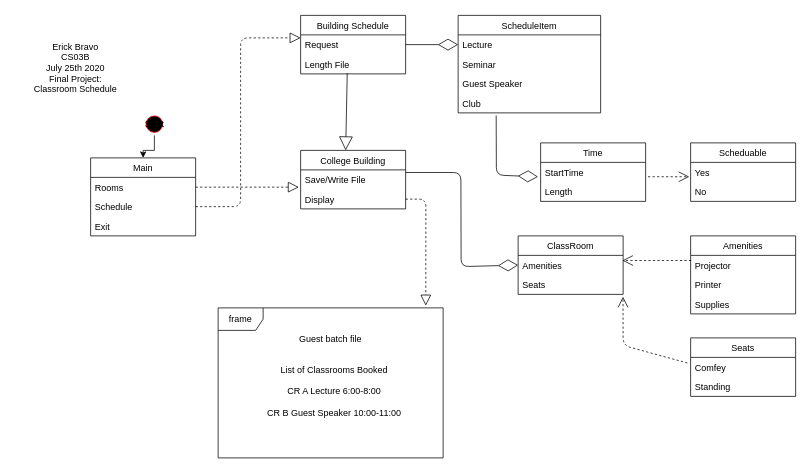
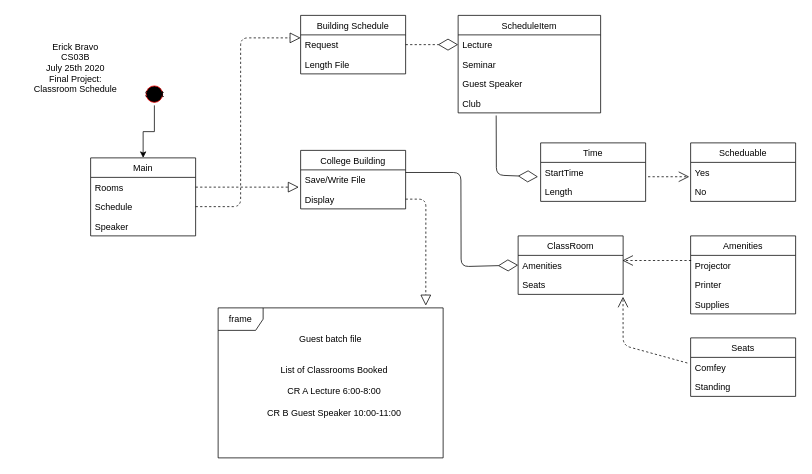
  <mxCell id="0" />
  <mxCell id="1" parent="0" />
  <mxCell id="2" value="Erick Bravo&lt;br&gt;CS03B&lt;br&gt;July 25th 2020&lt;br&gt;Final Project:&lt;br&gt;Classroom Schedule" style="text;html=1;strokeColor=none;fillColor=none;align=center;verticalAlign=middle;whiteSpace=wrap;rounded=0;" vertex="1" parent="1"><mxGeometry x="20" y="30" width="160" height="120" as="geometry" /></mxCell>
  <mxCell id="3" style="edgeStyle=orthogonalEdgeStyle;rounded=0;orthogonalLoop=1;jettySize=auto;html=1;entryX=0.5;entryY=0;entryDx=0;entryDy=0;" edge="1" parent="1" source="4" target="17"><mxGeometry relative="1" as="geometry" /></mxCell>
- <mxCell id="4" value="Start" style="ellipse;html=1;shape=startState;fillColor=#000000;strokeColor=#ff0000;" vertex="1" parent="1"><mxGeometry x="190" y="150" width="30" height="30" as="geometry" /></mxCell>
+ <mxCell id="4" value="Start" style="ellipse;html=1;shape=startState;fillColor=#000000;strokeColor=#ff0000;" vertex="1" parent="1"><mxGeometry x="190" y="110" width="30" height="30" as="geometry" /></mxCell>
  <mxCell id="5" value="" style="endArrow=block;dashed=1;endFill=0;endSize=12;html=1;exitX=1;exitY=0.5;exitDx=0;exitDy=0;entryX=0;entryY=0.154;entryDx=0;entryDy=0;entryPerimeter=0;" edge="1" parent="1" source="19" target="7"><mxGeometry width="160" relative="1" as="geometry"><mxPoint x="310" y="280" as="sourcePoint" /><mxPoint x="320" y="120" as="targetPoint" /><Array as="points"><mxPoint x="320" y="275" /><mxPoint x="320" y="50" /></Array></mxGeometry></mxCell>
  <mxCell id="6" value="Building Schedule" style="swimlane;fontStyle=0;childLayout=stackLayout;horizontal=1;startSize=26;fillColor=none;horizontalStack=0;resizeParent=1;resizeParentMax=0;resizeLast=0;collapsible=1;marginBottom=0;" vertex="1" parent="1"><mxGeometry x="400" y="20" width="140" height="78" as="geometry" /></mxCell>
  <mxCell id="7" value="Request" style="text;strokeColor=none;fillColor=none;align=left;verticalAlign=top;spacingLeft=4;spacingRight=4;overflow=hidden;rotatable=0;points=[[0,0.5],[1,0.5]];portConstraint=eastwest;" vertex="1" parent="6"><mxGeometry y="26" width="140" height="26" as="geometry" /></mxCell>
  <mxCell id="8" value="Length File" style="text;strokeColor=none;fillColor=none;align=left;verticalAlign=top;spacingLeft=4;spacingRight=4;overflow=hidden;rotatable=0;points=[[0,0.5],[1,0.5]];portConstraint=eastwest;" vertex="1" parent="6"><mxGeometry y="52" width="140" height="26" as="geometry" /></mxCell>
  <mxCell id="9" value="ScheduleItem" style="swimlane;fontStyle=0;childLayout=stackLayout;horizontal=1;startSize=26;fillColor=none;horizontalStack=0;resizeParent=1;resizeParentMax=0;resizeLast=0;collapsible=1;marginBottom=0;" vertex="1" parent="1"><mxGeometry x="610" y="20" width="190" height="130" as="geometry"><mxRectangle x="620" y="10" width="110" height="26" as="alternateBounds" /></mxGeometry></mxCell>
  <mxCell id="10" value="Lecture" style="text;strokeColor=none;fillColor=none;align=left;verticalAlign=top;spacingLeft=4;spacingRight=4;overflow=hidden;rotatable=0;points=[[0,0.5],[1,0.5]];portConstraint=eastwest;" vertex="1" parent="9"><mxGeometry y="26" width="190" height="26" as="geometry" /></mxCell>
  <mxCell id="11" value="Seminar" style="text;strokeColor=none;fillColor=none;align=left;verticalAlign=top;spacingLeft=4;spacingRight=4;overflow=hidden;rotatable=0;points=[[0,0.5],[1,0.5]];portConstraint=eastwest;" vertex="1" parent="9"><mxGeometry y="52" width="190" height="26" as="geometry" /></mxCell>
  <mxCell id="12" value="Guest Speaker" style="text;strokeColor=none;fillColor=none;align=left;verticalAlign=top;spacingLeft=4;spacingRight=4;overflow=hidden;rotatable=0;points=[[0,0.5],[1,0.5]];portConstraint=eastwest;" vertex="1" parent="9"><mxGeometry y="78" width="190" height="26" as="geometry" /></mxCell>
  <mxCell id="13" value="Club" style="text;strokeColor=none;fillColor=none;align=left;verticalAlign=top;spacingLeft=4;spacingRight=4;overflow=hidden;rotatable=0;points=[[0,0.5],[1,0.5]];portConstraint=eastwest;" vertex="1" parent="9"><mxGeometry y="104" width="190" height="26" as="geometry" /></mxCell>
- <mxCell id="14" value="" style="endArrow=diamondThin;endFill=0;endSize=24;html=1;exitX=1;exitY=0.5;exitDx=0;exitDy=0;entryX=0;entryY=0.5;entryDx=0;entryDy=0;" edge="1" parent="1" source="7" target="10"><mxGeometry width="160" relative="1" as="geometry"><mxPoint x="500" y="185" as="sourcePoint" /><mxPoint x="570" y="140" as="targetPoint" /></mxGeometry></mxCell>
+ <mxCell id="14" value="" style="endArrow=diamondThin;endFill=0;endSize=24;html=1;exitX=1;exitY=0.5;exitDx=0;exitDy=0;entryX=0;entryY=0.5;entryDx=0;entryDy=0;dashed=1;" edge="1" parent="1" source="7" target="10"><mxGeometry width="160" relative="1" as="geometry"><mxPoint x="500" y="185" as="sourcePoint" /><mxPoint x="570" y="140" as="targetPoint" /></mxGeometry></mxCell>
  <mxCell id="15" value="" style="endArrow=block;dashed=1;endFill=0;endSize=12;html=1;exitX=1;exitY=0.5;exitDx=0;exitDy=0;entryX=-0.017;entryY=0.885;entryDx=0;entryDy=0;entryPerimeter=0;" edge="1" parent="1" source="18" target="40"><mxGeometry width="160" relative="1" as="geometry"><mxPoint x="300" y="390" as="sourcePoint" /><mxPoint x="390" y="249" as="targetPoint" /></mxGeometry></mxCell>
  <mxCell id="16" value="frame" style="shape=umlFrame;whiteSpace=wrap;html=1;gradientColor=none;" vertex="1" parent="1"><mxGeometry x="290" y="410" width="300" height="200" as="geometry" /></mxCell>
  <mxCell id="17" value="Main" style="swimlane;fontStyle=0;childLayout=stackLayout;horizontal=1;startSize=26;fillColor=none;horizontalStack=0;resizeParent=1;resizeParentMax=0;resizeLast=0;collapsible=1;marginBottom=0;" vertex="1" parent="1"><mxGeometry x="120" y="210" width="140" height="104" as="geometry" /></mxCell>
  <mxCell id="18" value="Rooms" style="text;strokeColor=none;fillColor=none;align=left;verticalAlign=top;spacingLeft=4;spacingRight=4;overflow=hidden;rotatable=0;points=[[0,0.5],[1,0.5]];portConstraint=eastwest;" vertex="1" parent="17"><mxGeometry y="26" width="140" height="26" as="geometry" /></mxCell>
  <mxCell id="19" value="Schedule" style="text;strokeColor=none;fillColor=none;align=left;verticalAlign=top;spacingLeft=4;spacingRight=4;overflow=hidden;rotatable=0;points=[[0,0.5],[1,0.5]];portConstraint=eastwest;" vertex="1" parent="17"><mxGeometry y="52" width="140" height="26" as="geometry" /></mxCell>
- <mxCell id="20" value="Exit&#10;" style="text;strokeColor=none;fillColor=none;align=left;verticalAlign=top;spacingLeft=4;spacingRight=4;overflow=hidden;rotatable=0;points=[[0,0.5],[1,0.5]];portConstraint=eastwest;" vertex="1" parent="17"><mxGeometry y="78" width="140" height="26" as="geometry" /></mxCell>
+ <mxCell id="20" value="Speaker&#10;" style="text;strokeColor=none;fillColor=none;align=left;verticalAlign=top;spacingLeft=4;spacingRight=4;overflow=hidden;rotatable=0;points=[[0,0.5],[1,0.5]];portConstraint=eastwest;" vertex="1" parent="17"><mxGeometry y="78" width="140" height="26" as="geometry" /></mxCell>
  <mxCell id="21" value="Time" style="swimlane;fontStyle=0;childLayout=stackLayout;horizontal=1;startSize=26;fillColor=none;horizontalStack=0;resizeParent=1;resizeParentMax=0;resizeLast=0;collapsible=1;marginBottom=0;" vertex="1" parent="1"><mxGeometry x="720" y="190" width="140" height="78" as="geometry" /></mxCell>
  <mxCell id="22" value="StartTime" style="text;strokeColor=none;fillColor=none;align=left;verticalAlign=top;spacingLeft=4;spacingRight=4;overflow=hidden;rotatable=0;points=[[0,0.5],[1,0.5]];portConstraint=eastwest;" vertex="1" parent="21"><mxGeometry y="26" width="140" height="26" as="geometry" /></mxCell>
  <mxCell id="23" value="Length" style="text;strokeColor=none;fillColor=none;align=left;verticalAlign=top;spacingLeft=4;spacingRight=4;overflow=hidden;rotatable=0;points=[[0,0.5],[1,0.5]];portConstraint=eastwest;" vertex="1" parent="21"><mxGeometry y="52" width="140" height="26" as="geometry" /></mxCell>
  <mxCell id="24" value="Scheduable" style="swimlane;fontStyle=0;childLayout=stackLayout;horizontal=1;startSize=26;fillColor=none;horizontalStack=0;resizeParent=1;resizeParentMax=0;resizeLast=0;collapsible=1;marginBottom=0;" vertex="1" parent="1"><mxGeometry x="920" y="190" width="140" height="78" as="geometry" /></mxCell>
  <mxCell id="25" value="Yes" style="text;strokeColor=none;fillColor=none;align=left;verticalAlign=top;spacingLeft=4;spacingRight=4;overflow=hidden;rotatable=0;points=[[0,0.5],[1,0.5]];portConstraint=eastwest;" vertex="1" parent="24"><mxGeometry y="26" width="140" height="26" as="geometry" /></mxCell>
  <mxCell id="26" value="No" style="text;strokeColor=none;fillColor=none;align=left;verticalAlign=top;spacingLeft=4;spacingRight=4;overflow=hidden;rotatable=0;points=[[0,0.5],[1,0.5]];portConstraint=eastwest;" vertex="1" parent="24"><mxGeometry y="52" width="140" height="26" as="geometry" /></mxCell>
  <mxCell id="27" value="List of Classrooms Booked&lt;br&gt;&lt;br&gt;CR A Lecture 6:00-8:00&lt;br&gt;&lt;br&gt;CR B Guest Speaker 10:00-11:00" style="text;html=1;strokeColor=none;fillColor=none;align=center;verticalAlign=middle;whiteSpace=wrap;rounded=0;" vertex="1" parent="1"><mxGeometry x="340" y="462" width="210" height="118" as="geometry" /></mxCell>
  <mxCell id="28" value="Guest batch file" style="text;html=1;strokeColor=none;fillColor=none;align=center;verticalAlign=middle;whiteSpace=wrap;rounded=0;" vertex="1" parent="1"><mxGeometry x="380" y="442" width="120" height="20" as="geometry" /></mxCell>
  <mxCell id="29" value="ClassRoom" style="swimlane;fontStyle=0;childLayout=stackLayout;horizontal=1;startSize=26;fillColor=none;horizontalStack=0;resizeParent=1;resizeParentMax=0;resizeLast=0;collapsible=1;marginBottom=0;" vertex="1" parent="1"><mxGeometry x="690" y="314" width="140" height="78" as="geometry" /></mxCell>
  <mxCell id="30" value="Amenities" style="text;strokeColor=none;fillColor=none;align=left;verticalAlign=top;spacingLeft=4;spacingRight=4;overflow=hidden;rotatable=0;points=[[0,0.5],[1,0.5]];portConstraint=eastwest;" vertex="1" parent="29"><mxGeometry y="26" width="140" height="26" as="geometry" /></mxCell>
  <mxCell id="31" value="Seats" style="text;strokeColor=none;fillColor=none;align=left;verticalAlign=top;spacingLeft=4;spacingRight=4;overflow=hidden;rotatable=0;points=[[0,0.5],[1,0.5]];portConstraint=eastwest;" vertex="1" parent="29"><mxGeometry y="52" width="140" height="26" as="geometry" /></mxCell>
  <mxCell id="32" value="Amenities" style="swimlane;fontStyle=0;childLayout=stackLayout;horizontal=1;startSize=26;fillColor=none;horizontalStack=0;resizeParent=1;resizeParentMax=0;resizeLast=0;collapsible=1;marginBottom=0;" vertex="1" parent="1"><mxGeometry x="920" y="314" width="140" height="104" as="geometry" /></mxCell>
  <mxCell id="33" value="Projector" style="text;strokeColor=none;fillColor=none;align=left;verticalAlign=top;spacingLeft=4;spacingRight=4;overflow=hidden;rotatable=0;points=[[0,0.5],[1,0.5]];portConstraint=eastwest;" vertex="1" parent="32"><mxGeometry y="26" width="140" height="26" as="geometry" /></mxCell>
  <mxCell id="34" value="Printer" style="text;strokeColor=none;fillColor=none;align=left;verticalAlign=top;spacingLeft=4;spacingRight=4;overflow=hidden;rotatable=0;points=[[0,0.5],[1,0.5]];portConstraint=eastwest;" vertex="1" parent="32"><mxGeometry y="52" width="140" height="26" as="geometry" /></mxCell>
  <mxCell id="35" value="Supplies" style="text;strokeColor=none;fillColor=none;align=left;verticalAlign=top;spacingLeft=4;spacingRight=4;overflow=hidden;rotatable=0;points=[[0,0.5],[1,0.5]];portConstraint=eastwest;" vertex="1" parent="32"><mxGeometry y="78" width="140" height="26" as="geometry" /></mxCell>
  <mxCell id="36" value="Seats" style="swimlane;fontStyle=0;childLayout=stackLayout;horizontal=1;startSize=26;fillColor=none;horizontalStack=0;resizeParent=1;resizeParentMax=0;resizeLast=0;collapsible=1;marginBottom=0;" vertex="1" parent="1"><mxGeometry x="920" y="450" width="140" height="78" as="geometry" /></mxCell>
  <mxCell id="37" value="Comfey" style="text;strokeColor=none;fillColor=none;align=left;verticalAlign=top;spacingLeft=4;spacingRight=4;overflow=hidden;rotatable=0;points=[[0,0.5],[1,0.5]];portConstraint=eastwest;" vertex="1" parent="36"><mxGeometry y="26" width="140" height="26" as="geometry" /></mxCell>
  <mxCell id="38" value="Standing" style="text;strokeColor=none;fillColor=none;align=left;verticalAlign=top;spacingLeft=4;spacingRight=4;overflow=hidden;rotatable=0;points=[[0,0.5],[1,0.5]];portConstraint=eastwest;" vertex="1" parent="36"><mxGeometry y="52" width="140" height="26" as="geometry" /></mxCell>
  <mxCell id="39" value="College Building" style="swimlane;fontStyle=0;childLayout=stackLayout;horizontal=1;startSize=26;fillColor=none;horizontalStack=0;resizeParent=1;resizeParentMax=0;resizeLast=0;collapsible=1;marginBottom=0;" vertex="1" parent="1"><mxGeometry x="400" y="200" width="140" height="78" as="geometry" /></mxCell>
  <mxCell id="40" value="Save/Write File" style="text;strokeColor=none;fillColor=none;align=left;verticalAlign=top;spacingLeft=4;spacingRight=4;overflow=hidden;rotatable=0;points=[[0,0.5],[1,0.5]];portConstraint=eastwest;" vertex="1" parent="39"><mxGeometry y="26" width="140" height="26" as="geometry" /></mxCell>
  <mxCell id="41" value="Display" style="text;strokeColor=none;fillColor=none;align=left;verticalAlign=top;spacingLeft=4;spacingRight=4;overflow=hidden;rotatable=0;points=[[0,0.5],[1,0.5]];portConstraint=eastwest;" vertex="1" parent="39"><mxGeometry y="52" width="140" height="26" as="geometry" /></mxCell>
  <mxCell id="42" value="" style="endArrow=diamondThin;endFill=0;endSize=24;html=1;exitX=0.267;exitY=1.135;exitDx=0;exitDy=0;exitPerimeter=0;entryX=-0.025;entryY=0.737;entryDx=0;entryDy=0;entryPerimeter=0;" edge="1" parent="1" source="13" target="22"><mxGeometry width="160" relative="1" as="geometry"><mxPoint x="590" y="250.5" as="sourcePoint" /><mxPoint x="705" y="233" as="targetPoint" /><Array as="points"><mxPoint x="661" y="233" /></Array></mxGeometry></mxCell>
  <mxCell id="43" value="" style="endArrow=diamondThin;endFill=0;endSize=24;html=1;exitX=1;exitY=0.134;exitDx=0;exitDy=0;exitPerimeter=0;entryX=0;entryY=0.5;entryDx=0;entryDy=0;" edge="1" parent="1" source="40" target="30"><mxGeometry width="160" relative="1" as="geometry"><mxPoint x="613.39" y="150" as="sourcePoint" /><mxPoint x="690" y="229.978" as="targetPoint" /><Array as="points"><mxPoint x="613.66" y="229.49" /><mxPoint x="614" y="355" /></Array></mxGeometry></mxCell>
  <mxCell id="44" value="" style="endArrow=open;dashed=1;endFill=0;endSize=12;html=1;exitX=1.023;exitY=0.737;exitDx=0;exitDy=0;exitPerimeter=0;entryX=-0.013;entryY=0.737;entryDx=0;entryDy=0;entryPerimeter=0;" edge="1" parent="1" source="22" target="25"><mxGeometry width="160" relative="1" as="geometry"><mxPoint x="910" y="390" as="sourcePoint" /><mxPoint x="1070" y="390" as="targetPoint" /></mxGeometry></mxCell>
  <mxCell id="45" value="" style="endArrow=open;endSize=12;dashed=1;html=1;exitX=-0.031;exitY=0.288;exitDx=0;exitDy=0;exitPerimeter=0;entryX=0.999;entryY=1.122;entryDx=0;entryDy=0;entryPerimeter=0;" edge="1" parent="1" source="37" target="31"><mxGeometry width="160" relative="1" as="geometry"><mxPoint x="710" y="440" as="sourcePoint" /><mxPoint x="770" y="420" as="targetPoint" /><Array as="points"><mxPoint x="830" y="460" /></Array></mxGeometry></mxCell>
  <mxCell id="46" value="" style="endArrow=open;endSize=12;dashed=1;html=1;entryX=0.993;entryY=0.263;entryDx=0;entryDy=0;entryPerimeter=0;exitX=0.005;exitY=0.263;exitDx=0;exitDy=0;exitPerimeter=0;" edge="1" parent="1" source="33" target="30"><mxGeometry width="160" relative="1" as="geometry"><mxPoint x="830" y="550" as="sourcePoint" /><mxPoint x="990" y="550" as="targetPoint" /></mxGeometry></mxCell>
- <mxCell id="47" value="" style="endArrow=block;endSize=16;endFill=0;html=1;exitX=0.444;exitY=0.959;exitDx=0;exitDy=0;exitPerimeter=0;entryX=0.429;entryY=0;entryDx=0;entryDy=0;entryPerimeter=0;" edge="1" parent="1" source="8" target="39"><mxGeometry width="160" relative="1" as="geometry"><mxPoint x="310" y="440" as="sourcePoint" /><mxPoint x="470" y="190" as="targetPoint" /></mxGeometry></mxCell>
  <mxCell id="48" value="" style="endArrow=block;dashed=1;endFill=0;endSize=12;html=1;exitX=1;exitY=0.5;exitDx=0;exitDy=0;entryX=0.923;entryY=-0.015;entryDx=0;entryDy=0;entryPerimeter=0;" edge="1" parent="1" source="41" target="16"><mxGeometry width="160" relative="1" as="geometry"><mxPoint x="380" y="330" as="sourcePoint" /><mxPoint x="540" y="330" as="targetPoint" /><Array as="points"><mxPoint x="567" y="265" /></Array></mxGeometry></mxCell>
